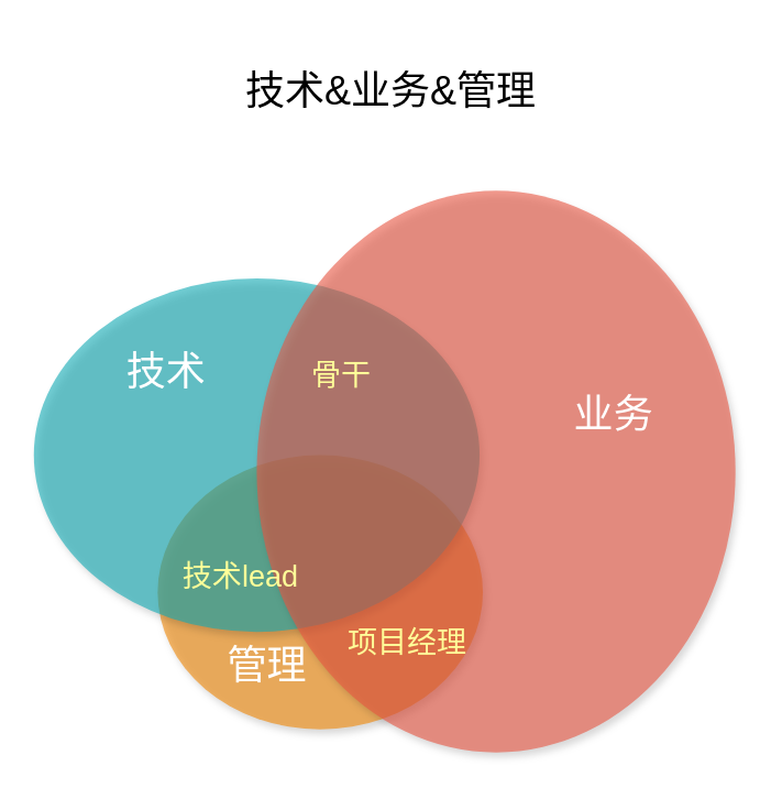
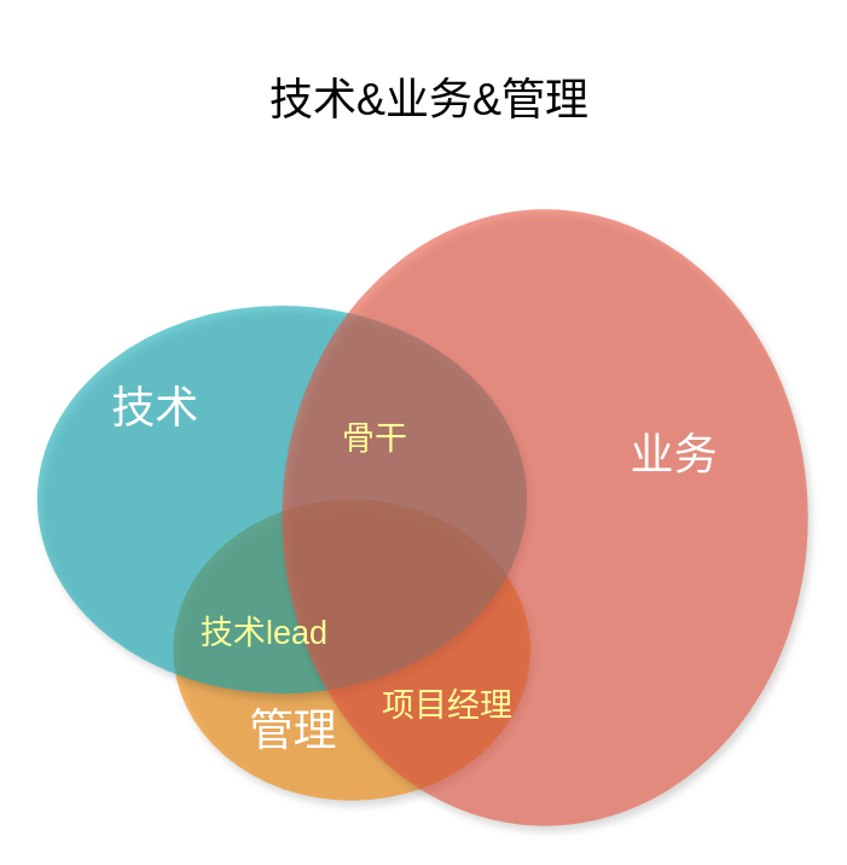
  <mxCell id="0" />
  <mxCell id="1" parent="0" />
  <mxCell id="2" value="" style="ellipse;fillColor=#F08705;opacity=60;strokeColor=none;html=1;fontColor=#FFFFFF;shadow=1;dashed=1;" parent="1" vertex="1"><mxGeometry x="95" y="275" width="197" height="166" as="geometry" /></mxCell>
  <mxCell id="3" value="" style="ellipse;fillColor=#12AAB5;opacity=60;strokeColor=none;html=1;fontColor=#FFFFFF;shadow=1;" parent="1" vertex="1"><mxGeometry x="20" y="168" width="270" height="214" as="geometry" /></mxCell>
  <mxCell id="4" value="" style="ellipse;fillColor=#e85642;opacity=60;strokeColor=none;html=1;fontColor=#FFFFFF;shadow=1;" parent="1" vertex="1"><mxGeometry x="155" y="115" width="290" height="340" as="geometry" /></mxCell>
- <mxCell id="5" value="技术" style="text;fontSize=24;align=center;verticalAlign=middle;html=1;fontColor=#FFFFFF;" parent="1" vertex="1"><mxGeometry x="45" y="199" width="110" height="52" as="geometry" /></mxCell>
+ <mxCell id="5" value="技术" style="text;fontSize=24;align=center;verticalAlign=middle;html=1;fontColor=#FFFFFF;" parent="1" vertex="1"><mxGeometry x="30" y="199" width="110" height="52" as="geometry" /></mxCell>
  <mxCell id="6" value="业务" style="text;fontSize=24;align=center;verticalAlign=middle;html=1;fontColor=#FFFFFF;" parent="1" vertex="1"><mxGeometry x="325" y="225" width="91" height="52" as="geometry" /></mxCell>
  <mxCell id="7" value="管理" style="text;fontSize=24;align=center;verticalAlign=middle;html=1;fontColor=#FFFFFF;" parent="1" vertex="1"><mxGeometry x="115" y="387" width="91" height="32" as="geometry" /></mxCell>
- <mxCell id="8" value="骨干" style="text;align=center;html=1;fontColor=#FFFF99;fontSize=18;strokeWidth=2;" parent="1" vertex="1"><mxGeometry x="186" y="210" width="40" height="40" as="geometry" /></mxCell>
+ <mxCell id="8" value="骨干" style="text;align=center;html=1;fontColor=#FFFF99;fontSize=18;strokeWidth=2;" parent="1" vertex="1"><mxGeometry x="186" y="225" width="40" height="40" as="geometry" /></mxCell>
  <mxCell id="9" value="技术lead" style="text;align=center;html=1;fontColor=#FFFF99;fontSize=18;strokeWidth=2;" parent="1" vertex="1"><mxGeometry x="124.5" y="332" width="40" height="40" as="geometry" /></mxCell>
  <mxCell id="10" value="项目经理" style="text;align=center;html=1;fontColor=#FFFF99;fontSize=18;strokeWidth=2;" parent="1" vertex="1"><mxGeometry x="226" y="372" width="40" height="40" as="geometry" /></mxCell>
  <mxCell id="11" value="技术&amp;amp;业务&amp;amp;管理" style="text;fontSize=24;align=center;verticalAlign=middle;html=1;fontColor=#000000;" parent="1" vertex="1"><mxGeometry x="141" y="20" width="190" height="70" as="geometry" /></mxCell>
